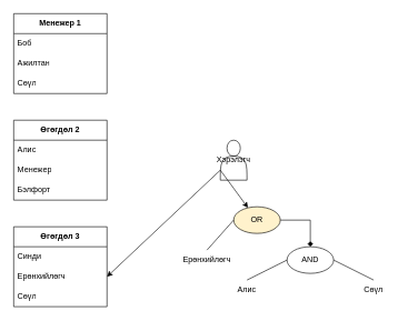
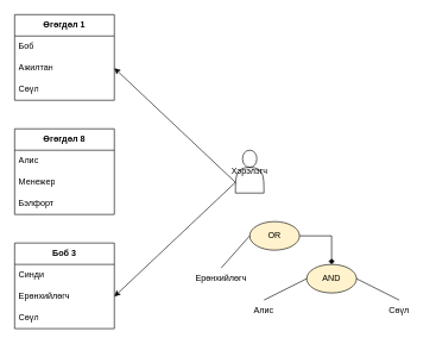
  <mxCell id="0" />
  <mxCell id="1" parent="0" />
  <mxCell id="2" value="Хэрэлэгч" style="shape=actor;whiteSpace=wrap;html=1;" vertex="1" parent="1"><mxGeometry x="330" y="210" width="40" height="60" as="geometry" /></mxCell>
- <mxCell id="3" value="&lt;b&gt;Менежер 1&lt;/b&gt;" style="swimlane;fontStyle=0;childLayout=stackLayout;horizontal=1;startSize=30;horizontalStack=0;resizeParent=1;resizeParentMax=0;resizeLast=0;collapsible=1;marginBottom=0;whiteSpace=wrap;html=1;" vertex="1" parent="1"><mxGeometry x="20" y="20" width="140" height="120" as="geometry" /></mxCell>
+ <mxCell id="3" value="&lt;b&gt;Өгөгдөл 1&lt;/b&gt;" style="swimlane;fontStyle=0;childLayout=stackLayout;horizontal=1;startSize=30;horizontalStack=0;resizeParent=1;resizeParentMax=0;resizeLast=0;collapsible=1;marginBottom=0;whiteSpace=wrap;html=1;" vertex="1" parent="1"><mxGeometry x="20" y="20" width="140" height="120" as="geometry" /></mxCell>
  <mxCell id="4" value="Боб" style="text;strokeColor=none;fillColor=none;align=left;verticalAlign=middle;spacingLeft=4;spacingRight=4;overflow=hidden;points=[[0,0.5],[1,0.5]];portConstraint=eastwest;rotatable=0;whiteSpace=wrap;html=1;" vertex="1" parent="3"><mxGeometry y="30" width="140" height="30" as="geometry" /></mxCell>
  <mxCell id="5" value="Ажилтан" style="text;strokeColor=none;fillColor=none;align=left;verticalAlign=middle;spacingLeft=4;spacingRight=4;overflow=hidden;points=[[0,0.5],[1,0.5]];portConstraint=eastwest;rotatable=0;whiteSpace=wrap;html=1;" vertex="1" parent="3"><mxGeometry y="60" width="140" height="30" as="geometry" /></mxCell>
  <mxCell id="6" value="Сөүл" style="text;strokeColor=none;fillColor=none;align=left;verticalAlign=middle;spacingLeft=4;spacingRight=4;overflow=hidden;points=[[0,0.5],[1,0.5]];portConstraint=eastwest;rotatable=0;whiteSpace=wrap;html=1;" vertex="1" parent="3"><mxGeometry y="90" width="140" height="30" as="geometry" /></mxCell>
- <mxCell id="7" value="&lt;b&gt;Өгөгдөл 2&lt;/b&gt;" style="swimlane;fontStyle=0;childLayout=stackLayout;horizontal=1;startSize=30;horizontalStack=0;resizeParent=1;resizeParentMax=0;resizeLast=0;collapsible=1;marginBottom=0;whiteSpace=wrap;html=1;" vertex="1" parent="1"><mxGeometry x="20" y="180" width="140" height="120" as="geometry" /></mxCell>
+ <mxCell id="7" value="&lt;b&gt;Өгөгдөл 8&lt;/b&gt;" style="swimlane;fontStyle=0;childLayout=stackLayout;horizontal=1;startSize=30;horizontalStack=0;resizeParent=1;resizeParentMax=0;resizeLast=0;collapsible=1;marginBottom=0;whiteSpace=wrap;html=1;" vertex="1" parent="1"><mxGeometry x="20" y="180" width="140" height="120" as="geometry" /></mxCell>
  <mxCell id="8" value="Алис" style="text;strokeColor=none;fillColor=none;align=left;verticalAlign=middle;spacingLeft=4;spacingRight=4;overflow=hidden;points=[[0,0.5],[1,0.5]];portConstraint=eastwest;rotatable=0;whiteSpace=wrap;html=1;" vertex="1" parent="7"><mxGeometry y="30" width="140" height="30" as="geometry" /></mxCell>
  <mxCell id="9" value="Менежер" style="text;strokeColor=none;fillColor=none;align=left;verticalAlign=middle;spacingLeft=4;spacingRight=4;overflow=hidden;points=[[0,0.5],[1,0.5]];portConstraint=eastwest;rotatable=0;whiteSpace=wrap;html=1;" vertex="1" parent="7"><mxGeometry y="60" width="140" height="30" as="geometry" /></mxCell>
  <mxCell id="10" value="Бэлфорт" style="text;strokeColor=none;fillColor=none;align=left;verticalAlign=middle;spacingLeft=4;spacingRight=4;overflow=hidden;points=[[0,0.5],[1,0.5]];portConstraint=eastwest;rotatable=0;whiteSpace=wrap;html=1;" vertex="1" parent="7"><mxGeometry y="90" width="140" height="30" as="geometry" /></mxCell>
- <mxCell id="11" value="&lt;b&gt;Өгөгдөл 3&lt;br&gt;&lt;/b&gt;" style="swimlane;fontStyle=0;childLayout=stackLayout;horizontal=1;startSize=30;horizontalStack=0;resizeParent=1;resizeParentMax=0;resizeLast=0;collapsible=1;marginBottom=0;whiteSpace=wrap;html=1;" vertex="1" parent="1"><mxGeometry x="20" y="340" width="140" height="120" as="geometry" /></mxCell>
+ <mxCell id="11" value="&lt;b&gt;Боб 3&lt;br&gt;&lt;/b&gt;" style="swimlane;fontStyle=0;childLayout=stackLayout;horizontal=1;startSize=30;horizontalStack=0;resizeParent=1;resizeParentMax=0;resizeLast=0;collapsible=1;marginBottom=0;whiteSpace=wrap;html=1;" vertex="1" parent="1"><mxGeometry x="20" y="340" width="140" height="120" as="geometry" /></mxCell>
  <mxCell id="12" value="Синди" style="text;strokeColor=none;fillColor=none;align=left;verticalAlign=middle;spacingLeft=4;spacingRight=4;overflow=hidden;points=[[0,0.5],[1,0.5]];portConstraint=eastwest;rotatable=0;whiteSpace=wrap;html=1;" vertex="1" parent="11"><mxGeometry y="30" width="140" height="30" as="geometry" /></mxCell>
  <mxCell id="13" value="Ерөнхийлөгч" style="text;strokeColor=none;fillColor=none;align=left;verticalAlign=middle;spacingLeft=4;spacingRight=4;overflow=hidden;points=[[0,0.5],[1,0.5]];portConstraint=eastwest;rotatable=0;whiteSpace=wrap;html=1;" vertex="1" parent="11"><mxGeometry y="60" width="140" height="30" as="geometry" /></mxCell>
  <mxCell id="14" value="Сөүл" style="text;strokeColor=none;fillColor=none;align=left;verticalAlign=middle;spacingLeft=4;spacingRight=4;overflow=hidden;points=[[0,0.5],[1,0.5]];portConstraint=eastwest;rotatable=0;whiteSpace=wrap;html=1;" vertex="1" parent="11"><mxGeometry y="90" width="140" height="30" as="geometry" /></mxCell>
- <mxCell id="15" value="" style="endArrow=classic;html=1;rounded=0;exitX=0;exitY=0.75;exitDx=0;exitDy=0;" edge="1" parent="1" source="2" target="18"><mxGeometry width="50" height="50" relative="1" as="geometry"><mxPoint x="290" y="240" as="sourcePoint" /><mxPoint x="180" y="80" as="targetPoint" /></mxGeometry></mxCell>
+ <mxCell id="15" value="" style="endArrow=classic;html=1;rounded=0;entryX=1;entryY=0.5;entryDx=0;entryDy=0;exitX=0;exitY=0.75;exitDx=0;exitDy=0;" edge="1" parent="1" source="2" target="5"><mxGeometry width="50" height="50" relative="1" as="geometry"><mxPoint x="290" y="240" as="sourcePoint" /><mxPoint x="180" y="80" as="targetPoint" /></mxGeometry></mxCell>
  <mxCell id="16" value="" style="endArrow=classic;html=1;rounded=0;entryX=1;entryY=0.5;entryDx=0;entryDy=0;exitX=0;exitY=0.75;exitDx=0;exitDy=0;" edge="1" parent="1" source="2" target="13"><mxGeometry width="50" height="50" relative="1" as="geometry"><mxPoint x="310" y="320" as="sourcePoint" /><mxPoint x="330" y="330" as="targetPoint" /></mxGeometry></mxCell>
  <mxCell id="17" value="" style="edgeStyle=orthogonalEdgeStyle;rounded=0;orthogonalLoop=1;jettySize=auto;html=1;endArrow=diamond;" edge="1" parent="1" source="18" target="19"><mxGeometry relative="1" as="geometry" /></mxCell>
  <mxCell id="18" value="OR" style="ellipse;whiteSpace=wrap;html=1;fillColor=#fff2cc;" vertex="1" parent="1"><mxGeometry x="350" y="310" width="70" height="40" as="geometry" /></mxCell>
- <mxCell id="19" value="AND" style="ellipse;whiteSpace=wrap;html=1;" vertex="1" parent="1"><mxGeometry x="430" y="370" width="70" height="40" as="geometry" /></mxCell>
+ <mxCell id="19" value="AND" style="ellipse;whiteSpace=wrap;html=1;fillColor=#fff2cc;" vertex="1" parent="1"><mxGeometry x="430" y="370" width="70" height="40" as="geometry" /></mxCell>
  <mxCell id="20" value="Ерөнхийлөгч" style="text;strokeColor=none;align=center;fillColor=none;html=1;verticalAlign=middle;whiteSpace=wrap;rounded=0;" vertex="1" parent="1"><mxGeometry x="280" y="375" width="60" height="30" as="geometry" /></mxCell>
  <mxCell id="21" value="" style="endArrow=none;html=1;rounded=0;entryX=0;entryY=0.5;entryDx=0;entryDy=0;exitX=0.5;exitY=0;exitDx=0;exitDy=0;" edge="1" parent="1" source="20" target="18"><mxGeometry width="50" height="50" relative="1" as="geometry"><mxPoint x="280" y="380" as="sourcePoint" /><mxPoint x="330" y="330" as="targetPoint" /></mxGeometry></mxCell>
  <mxCell id="22" value="Алис" style="text;strokeColor=none;align=center;fillColor=none;html=1;verticalAlign=middle;whiteSpace=wrap;rounded=0;" vertex="1" parent="1"><mxGeometry x="340" y="420" width="60" height="30" as="geometry" /></mxCell>
  <mxCell id="23" value="Сөүл" style="text;strokeColor=none;align=center;fillColor=none;html=1;verticalAlign=middle;whiteSpace=wrap;rounded=0;" vertex="1" parent="1"><mxGeometry x="530" y="420" width="60" height="30" as="geometry" /></mxCell>
  <mxCell id="24" value="" style="endArrow=none;html=1;rounded=0;entryX=0;entryY=0.5;entryDx=0;entryDy=0;exitX=0.5;exitY=0;exitDx=0;exitDy=0;" edge="1" parent="1" source="22" target="19"><mxGeometry width="50" height="50" relative="1" as="geometry"><mxPoint x="280" y="380" as="sourcePoint" /><mxPoint x="330" y="330" as="targetPoint" /></mxGeometry></mxCell>
  <mxCell id="25" value="" style="endArrow=none;html=1;rounded=0;entryX=1;entryY=0.5;entryDx=0;entryDy=0;exitX=0.5;exitY=0;exitDx=0;exitDy=0;" edge="1" parent="1" source="23" target="19"><mxGeometry width="50" height="50" relative="1" as="geometry"><mxPoint x="280" y="380" as="sourcePoint" /><mxPoint x="330" y="330" as="targetPoint" /></mxGeometry></mxCell>
